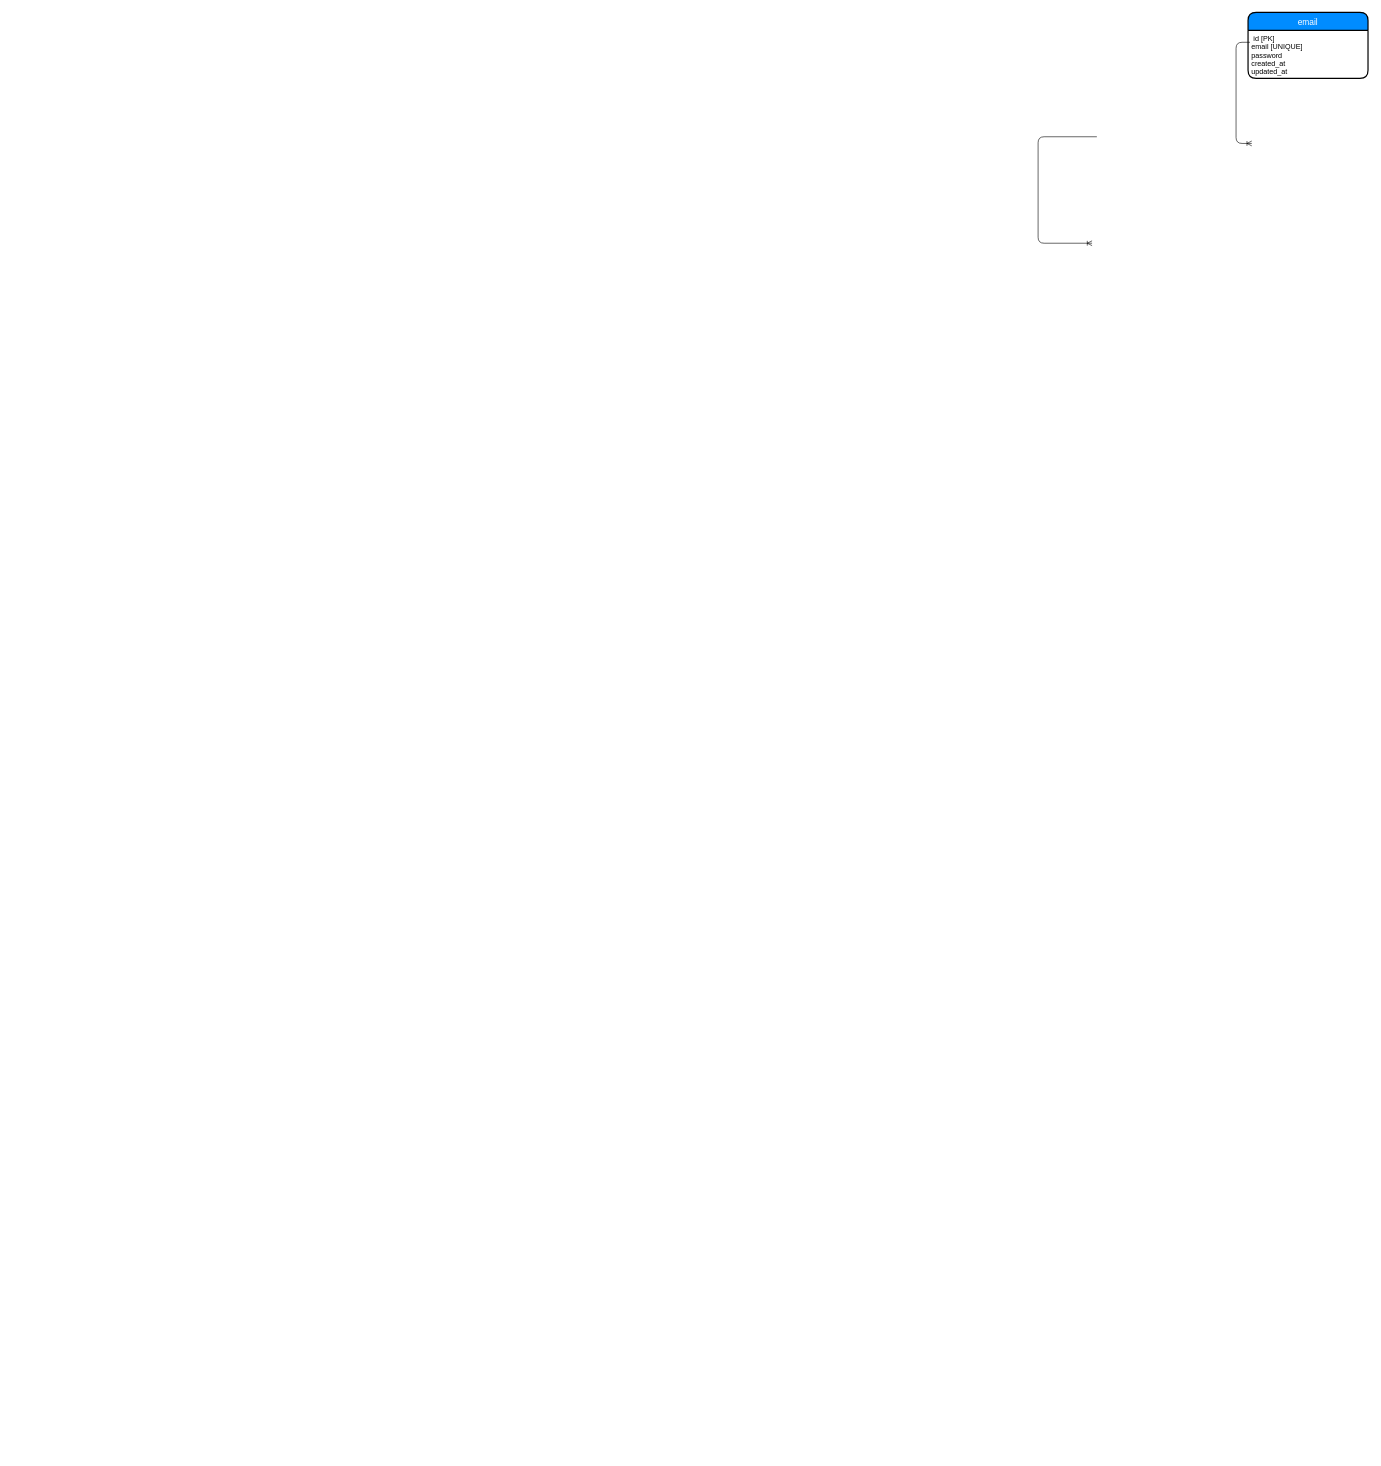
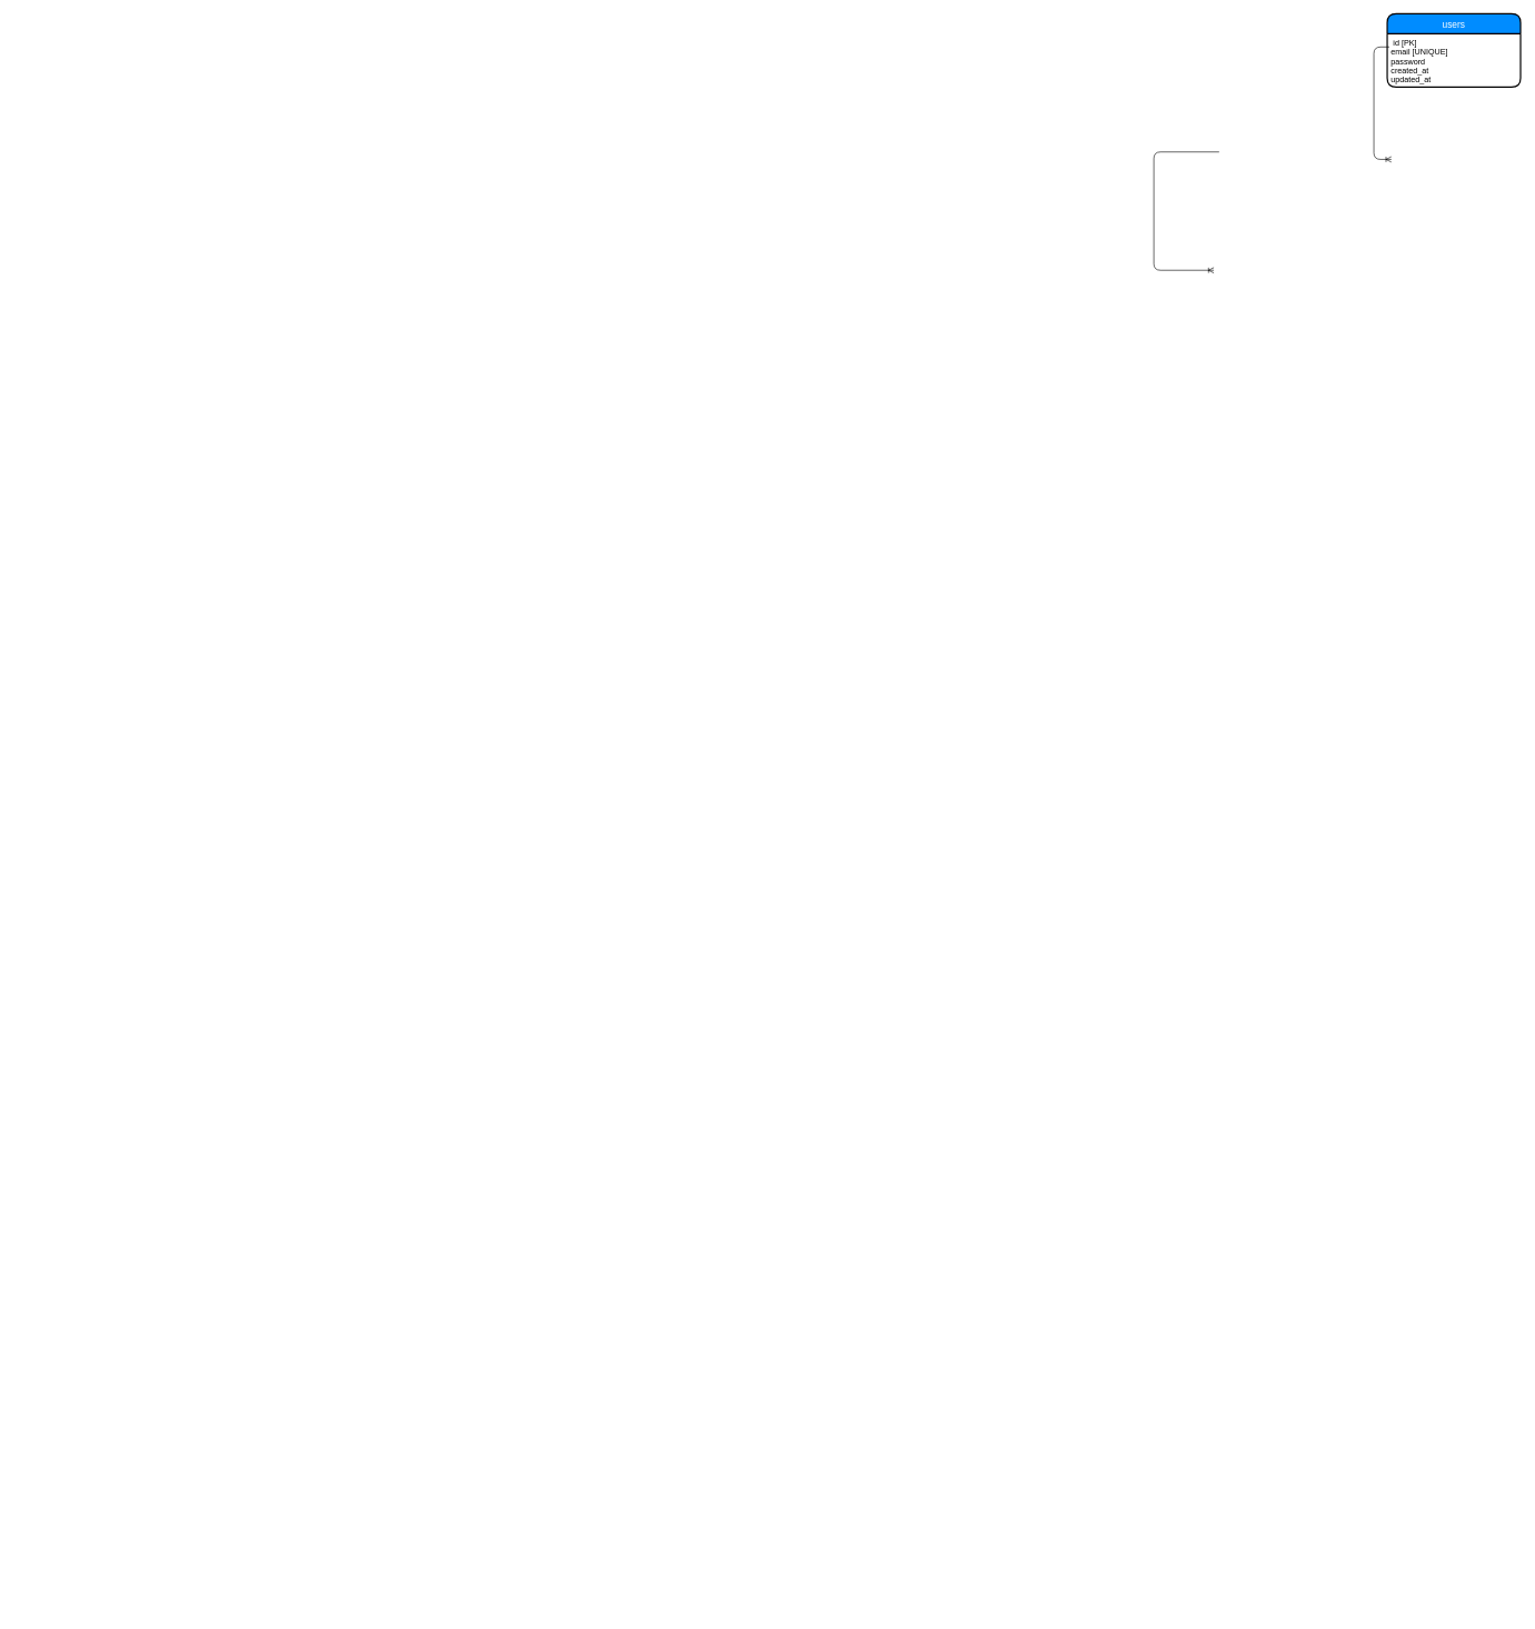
  <mxCell id="0" />
  <mxCell id="1" parent="0" />
  <mxCell id="2" value="" style="edgeStyle=elbowEdgeStyle;fontSize=12;html=1;endArrow=ERoneToMany;exitX=-0.003;exitY=0.166;exitDx=0;exitDy=0;entryX=0;entryY=0.5;entryDx=0;entryDy=0;exitPerimeter=0;" parent="1" edge="1"><mxGeometry width="100" height="100" relative="1" as="geometry"><mxPoint x="1827.94" y="227.5" as="sourcePoint" /><mxPoint x="1820" y="405" as="targetPoint" /><Array as="points"><mxPoint x="1730" y="442.5" /><mxPoint x="1730.42" y="466.36" /><mxPoint x="1620.42" y="661.08" /><mxPoint x="1618.42" y="829.21" /><mxPoint x="1623.35" y="1198.17" /><mxPoint x="1878.35" y="1318.17" /><mxPoint x="1878.35" y="1418.17" /><mxPoint x="1878.35" y="1273.17" /><mxPoint x="1838.35" y="1273.17" /><mxPoint x="1838.35" y="1333.17" /><mxPoint x="1838.35" y="1203.17" /><mxPoint x="1802.66" y="1238.17" /></Array></mxGeometry></mxCell>
- <mxCell id="3" value="email" style="swimlane;childLayout=stackLayout;horizontal=1;startSize=30;horizontalStack=0;fillColor=#008cff;fontColor=#FFFFFF;rounded=1;fontSize=14;fontStyle=0;strokeWidth=2;resizeParent=0;resizeLast=1;shadow=0;dashed=0;align=center;" parent="1" vertex="1"><mxGeometry x="2080" y="20" width="200" height="110" as="geometry" /></mxCell>
+ <mxCell id="3" value="users" style="swimlane;childLayout=stackLayout;horizontal=1;startSize=30;horizontalStack=0;fillColor=#008cff;fontColor=#FFFFFF;rounded=1;fontSize=14;fontStyle=0;strokeWidth=2;resizeParent=0;resizeLast=1;shadow=0;dashed=0;align=center;" parent="1" vertex="1"><mxGeometry x="2080" y="20" width="200" height="110" as="geometry" /></mxCell>
  <mxCell id="4" value=" id [PK] &#10;email [UNIQUE]&#10;password&#10;created_at&#10;updated_at&#10;" style="align=left;strokeColor=none;fillColor=none;spacingLeft=4;fontSize=12;verticalAlign=top;resizable=0;rotatable=0;part=1;" parent="3" vertex="1"><mxGeometry y="30" width="200" height="80" as="geometry" /></mxCell>
  <mxCell id="5" value="" style="edgeStyle=elbowEdgeStyle;fontSize=12;html=1;endArrow=ERoneToMany;entryX=0;entryY=0.25;entryDx=0;entryDy=0;exitX=-0.016;exitY=0.154;exitDx=0;exitDy=0;exitPerimeter=0;" parent="1" edge="1"><mxGeometry width="100" height="100" relative="1" as="geometry"><mxPoint x="2083.209" y="70" as="sourcePoint" /><mxPoint x="2086.21" y="238.64" as="targetPoint" /><Array as="points"><mxPoint x="2060" y="181.14" /><mxPoint x="1700" y="799.72" /><mxPoint x="1698" y="967.85" /><mxPoint x="1702.93" y="1336.81" /><mxPoint x="1957.93" y="1456.81" /><mxPoint x="1957.93" y="1556.81" /><mxPoint x="1957.93" y="1411.81" /><mxPoint x="1917.93" y="1411.81" /><mxPoint x="1917.93" y="1471.81" /><mxPoint x="1917.93" y="1341.81" /><mxPoint x="1882.24" y="1376.81" /></Array></mxGeometry></mxCell>
  <mxCell id="6" style="edgeStyle=none;html=1;startArrow=ERzeroToMany;startFill=0;endArrow=ERone;endFill=0;entryX=1.002;entryY=0.122;entryDx=0;entryDy=0;entryPerimeter=0;exitX=1;exitY=0.5;exitDx=0;exitDy=0;" parent="1" edge="1"><mxGeometry relative="1" as="geometry"><mxPoint x="953.38" y="2421.96" as="targetPoint" /><Array as="points"><mxPoint x="20" y="1070" /><mxPoint x="1990" y="1070" /><mxPoint x="1990" y="1780" /><mxPoint x="1990" y="2060" /><mxPoint x="1350" y="2060" /><mxPoint x="1350" y="2260" /><mxPoint x="1010" y="2260" /><mxPoint x="1010" y="2422" /></Array></mxGeometry></mxCell>
